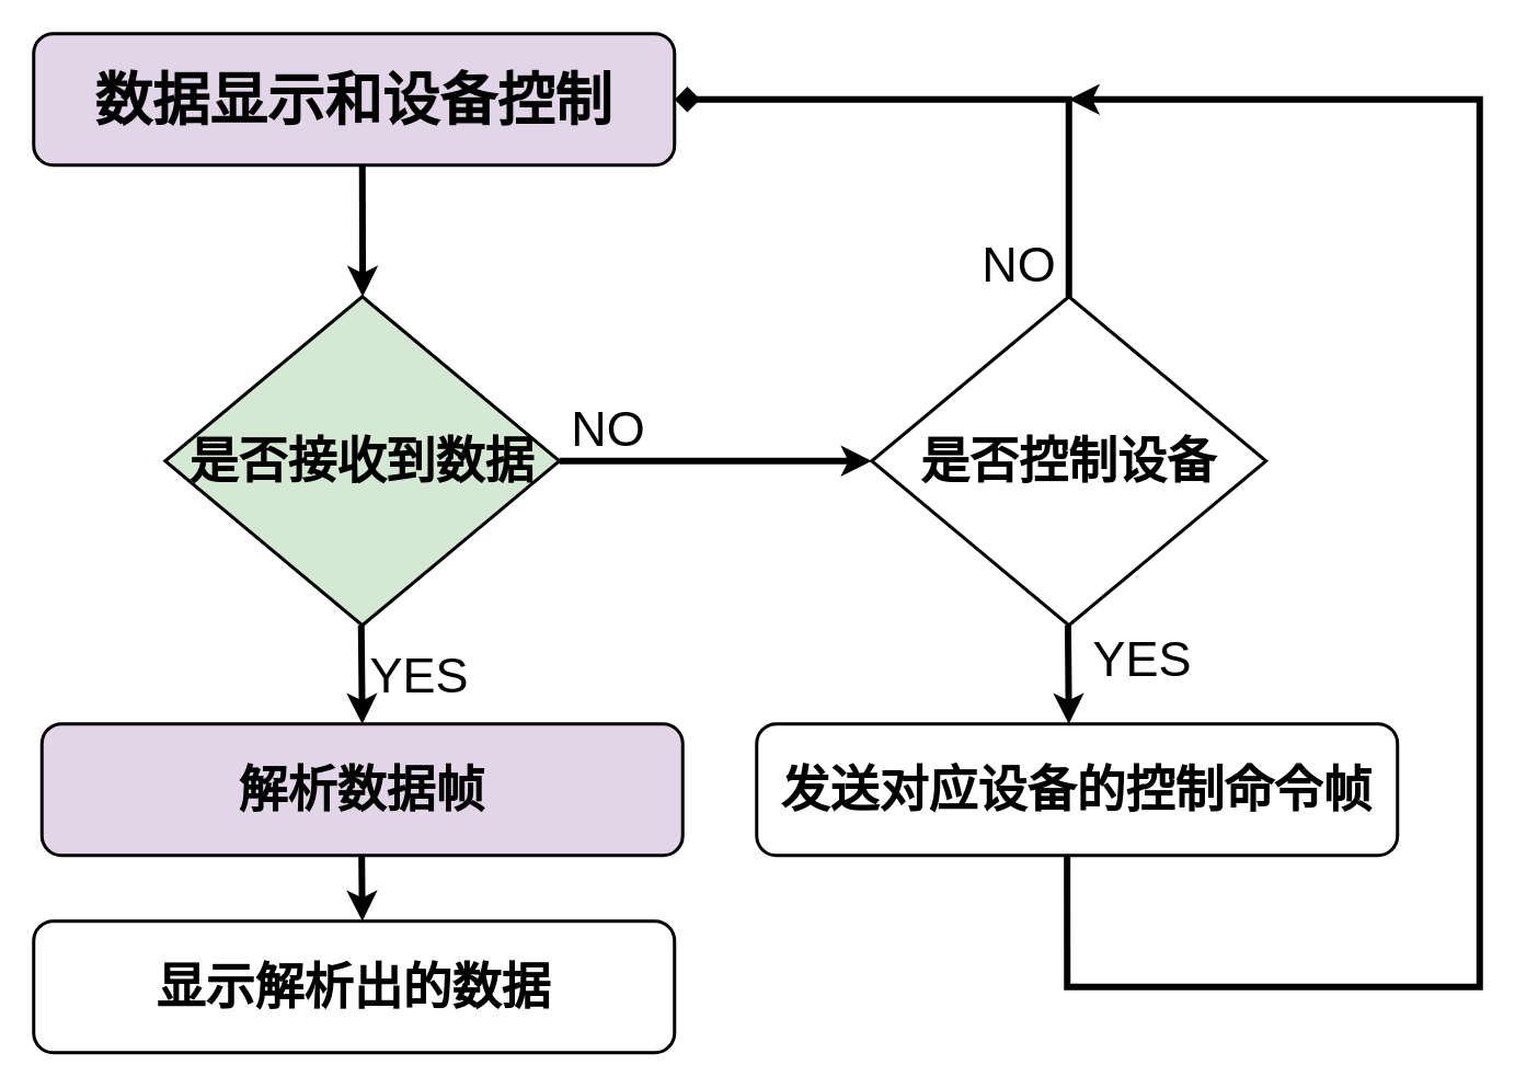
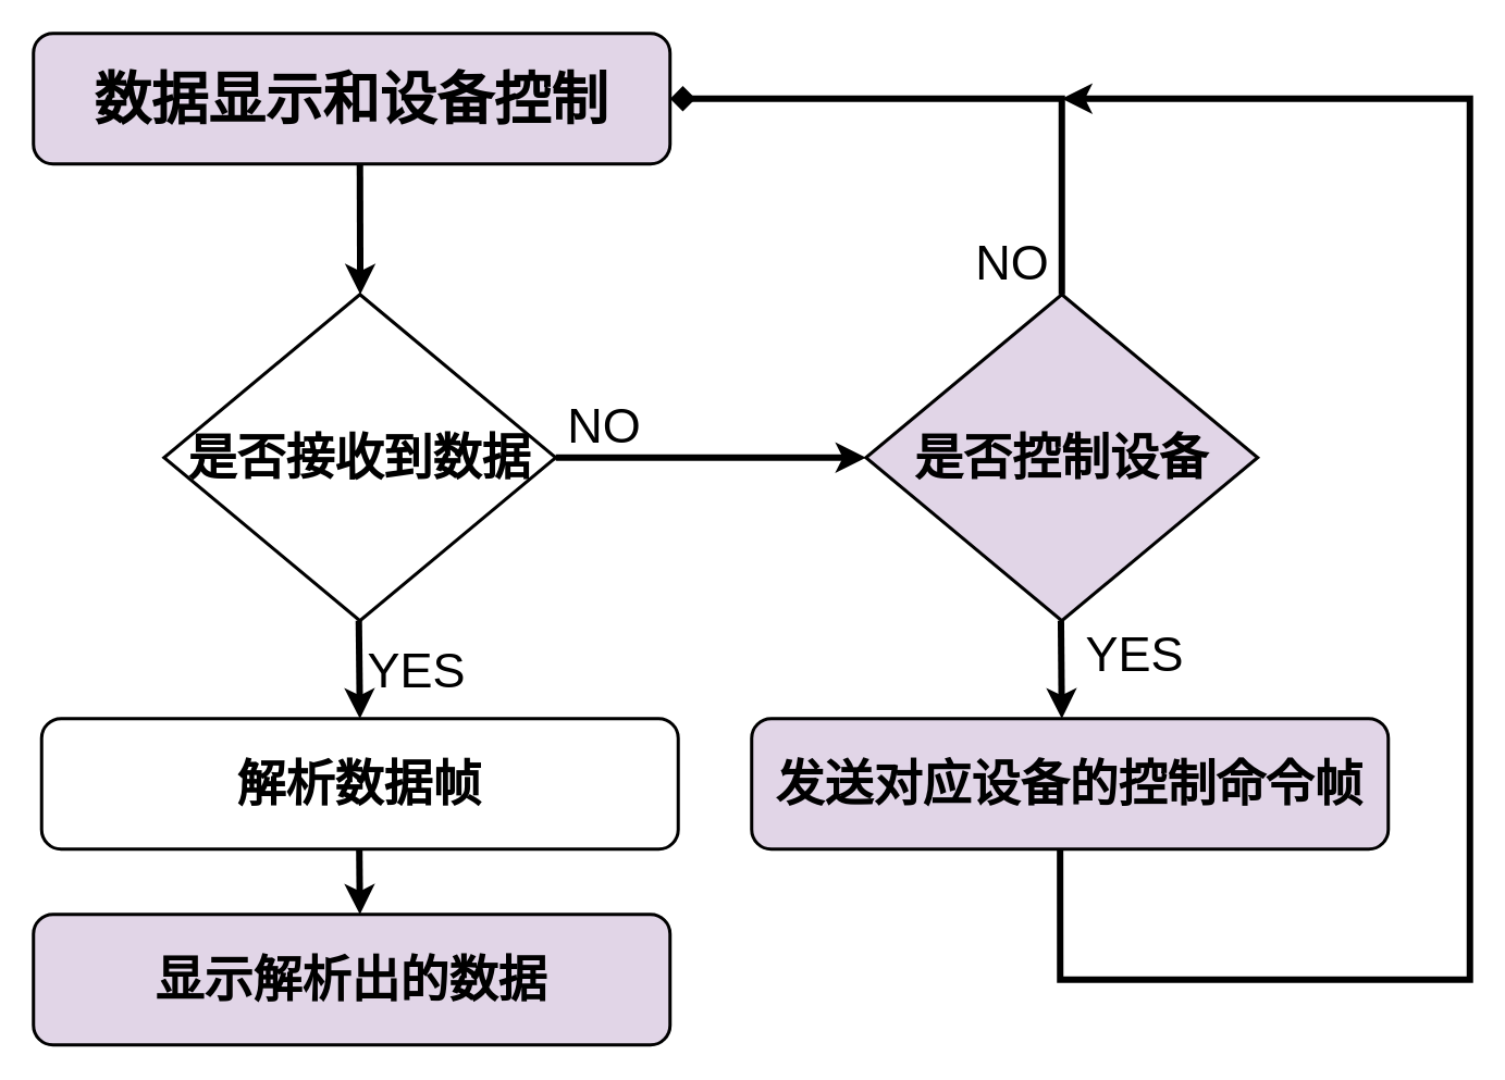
  <mxCell id="0" />
  <mxCell id="1" parent="0" />
  <mxCell id="2" value="&lt;b style=&quot;font-size: 35px;&quot;&gt;数据显示和设备控制&lt;/b&gt;" style="rounded=1;whiteSpace=wrap;html=1;strokeWidth=2;fillColor=#e1d5e7;" vertex="1" parent="1"><mxGeometry x="20" y="20" width="390" height="80" as="geometry" /></mxCell>
  <mxCell id="3" value="" style="endArrow=classic;html=1;rounded=0;strokeWidth=4;entryX=0.5;entryY=0;entryDx=0;entryDy=0;" edge="1" parent="1"><mxGeometry width="50" height="50" relative="1" as="geometry"><mxPoint x="220" y="100" as="sourcePoint" /><mxPoint x="220.24" y="180" as="targetPoint" /></mxGeometry></mxCell>
- <mxCell id="4" value="&lt;font style=&quot;font-size: 30px;&quot;&gt;&lt;b&gt;是否接收到数据&lt;/b&gt;&lt;/font&gt;" style="rhombus;whiteSpace=wrap;html=1;strokeWidth=2;fillColor=#d5e8d4;" vertex="1" parent="1"><mxGeometry x="100" y="180" width="240" height="200" as="geometry" /></mxCell>
- <mxCell id="5" value="&lt;span style=&quot;font-size: 30px;&quot;&gt;&lt;b&gt;解析数据帧&lt;/b&gt;&lt;/span&gt;" style="rounded=1;whiteSpace=wrap;html=1;strokeWidth=2;fillColor=#e1d5e7;" vertex="1" parent="1"><mxGeometry x="25" y="440" width="390" height="80" as="geometry" /></mxCell>
+ <mxCell id="4" value="&lt;font style=&quot;font-size: 30px;&quot;&gt;&lt;b&gt;是否接收到数据&lt;/b&gt;&lt;/font&gt;" style="rhombus;whiteSpace=wrap;html=1;strokeWidth=2;" vertex="1" parent="1"><mxGeometry x="100" y="180" width="240" height="200" as="geometry" /></mxCell>
+ <mxCell id="5" value="&lt;span style=&quot;font-size: 30px;&quot;&gt;&lt;b&gt;解析数据帧&lt;/b&gt;&lt;/span&gt;" style="rounded=1;whiteSpace=wrap;html=1;strokeWidth=2;" vertex="1" parent="1"><mxGeometry x="25" y="440" width="390" height="80" as="geometry" /></mxCell>
  <mxCell id="6" value="" style="endArrow=classic;html=1;rounded=0;strokeWidth=4;" edge="1" parent="1"><mxGeometry width="50" height="50" relative="1" as="geometry"><mxPoint x="219.33" y="380" as="sourcePoint" /><mxPoint x="220" y="440" as="targetPoint" /></mxGeometry></mxCell>
  <mxCell id="7" value="&lt;font style=&quot;font-size: 30px;&quot;&gt;YES&lt;/font&gt;" style="text;html=1;align=center;verticalAlign=middle;whiteSpace=wrap;rounded=0;" vertex="1" parent="1"><mxGeometry x="210" y="390" width="90" height="40" as="geometry" /></mxCell>
  <mxCell id="8" value="" style="endArrow=classic;html=1;rounded=0;strokeWidth=4;" edge="1" parent="1"><mxGeometry width="50" height="50" relative="1" as="geometry"><mxPoint x="219.62" y="520" as="sourcePoint" /><mxPoint x="220" y="560" as="targetPoint" /></mxGeometry></mxCell>
- <mxCell id="9" value="&lt;span style=&quot;font-size: 30px;&quot;&gt;&lt;b&gt;显示解析出的数据&lt;/b&gt;&lt;/span&gt;" style="rounded=1;whiteSpace=wrap;html=1;strokeWidth=2;" vertex="1" parent="1"><mxGeometry x="20" y="560" width="390" height="80" as="geometry" /></mxCell>
+ <mxCell id="9" value="&lt;span style=&quot;font-size: 30px;&quot;&gt;&lt;b&gt;显示解析出的数据&lt;/b&gt;&lt;/span&gt;" style="rounded=1;whiteSpace=wrap;html=1;strokeWidth=2;fillColor=#e1d5e7;" vertex="1" parent="1"><mxGeometry x="20" y="560" width="390" height="80" as="geometry" /></mxCell>
  <mxCell id="10" value="" style="endArrow=classic;html=1;rounded=0;strokeWidth=4;entryX=0;entryY=0.5;entryDx=0;entryDy=0;" edge="1" parent="1" target="12"><mxGeometry width="50" height="50" relative="1" as="geometry"><mxPoint x="340" y="280" as="sourcePoint" /><mxPoint x="460" y="280" as="targetPoint" /></mxGeometry></mxCell>
  <mxCell id="11" value="&lt;font style=&quot;font-size: 30px;&quot;&gt;NO&lt;/font&gt;" style="text;html=1;align=center;verticalAlign=middle;whiteSpace=wrap;rounded=0;" vertex="1" parent="1"><mxGeometry x="340" y="240" width="60" height="40" as="geometry" /></mxCell>
- <mxCell id="12" value="&lt;font style=&quot;font-size: 30px;&quot;&gt;&lt;b&gt;是否控制设备&lt;/b&gt;&lt;/font&gt;" style="rhombus;whiteSpace=wrap;html=1;strokeWidth=2;" vertex="1" parent="1"><mxGeometry x="530" y="180" width="240" height="200" as="geometry" /></mxCell>
+ <mxCell id="12" value="&lt;font style=&quot;font-size: 30px;&quot;&gt;&lt;b&gt;是否控制设备&lt;/b&gt;&lt;/font&gt;" style="rhombus;whiteSpace=wrap;html=1;strokeWidth=2;fillColor=#e1d5e7;" vertex="1" parent="1"><mxGeometry x="530" y="180" width="240" height="200" as="geometry" /></mxCell>
  <mxCell id="13" value="" style="endArrow=classic;html=1;rounded=0;strokeWidth=4;" edge="1" parent="1"><mxGeometry width="50" height="50" relative="1" as="geometry"><mxPoint x="649.47" y="380" as="sourcePoint" /><mxPoint x="650" y="440" as="targetPoint" /></mxGeometry></mxCell>
  <mxCell id="14" value="&lt;font style=&quot;font-size: 30px;&quot;&gt;YES&lt;/font&gt;" style="text;html=1;align=center;verticalAlign=middle;whiteSpace=wrap;rounded=0;" vertex="1" parent="1"><mxGeometry x="650" y="380" width="90" height="40" as="geometry" /></mxCell>
- <mxCell id="15" value="&lt;span style=&quot;font-size: 30px;&quot;&gt;&lt;b&gt;发送对应设备的控制命令帧&lt;/b&gt;&lt;/span&gt;" style="rounded=1;whiteSpace=wrap;html=1;strokeWidth=2;" vertex="1" parent="1"><mxGeometry x="460" y="440" width="390" height="80" as="geometry" /></mxCell>
+ <mxCell id="15" value="&lt;span style=&quot;font-size: 30px;&quot;&gt;&lt;b&gt;发送对应设备的控制命令帧&lt;/b&gt;&lt;/span&gt;" style="rounded=1;whiteSpace=wrap;html=1;strokeWidth=2;fillColor=#e1d5e7;" vertex="1" parent="1"><mxGeometry x="460" y="440" width="390" height="80" as="geometry" /></mxCell>
  <mxCell id="16" value="" style="endArrow=classic;html=1;rounded=0;strokeWidth=4;" edge="1" parent="1"><mxGeometry width="50" height="50" relative="1" as="geometry"><mxPoint x="648.95" y="520" as="sourcePoint" /><mxPoint x="650" y="60" as="targetPoint" /><Array as="points"><mxPoint x="649" y="600" /><mxPoint x="900" y="600" /><mxPoint x="900" y="60" /></Array></mxGeometry></mxCell>
  <mxCell id="17" value="" style="endArrow=diamond;html=1;rounded=0;strokeWidth=4;exitX=0.5;exitY=0;exitDx=0;exitDy=0;entryX=1;entryY=0.5;entryDx=0;entryDy=0;" edge="1" parent="1" source="12" target="2"><mxGeometry width="50" height="50" relative="1" as="geometry"><mxPoint x="770" y="100" as="sourcePoint" /><mxPoint x="650" y="40" as="targetPoint" /><Array as="points"><mxPoint x="650" y="60" /></Array></mxGeometry></mxCell>
  <mxCell id="18" value="&lt;font style=&quot;font-size: 30px;&quot;&gt;NO&lt;/font&gt;" style="text;html=1;align=center;verticalAlign=middle;whiteSpace=wrap;rounded=0;" vertex="1" parent="1"><mxGeometry x="590" y="140" width="60" height="40" as="geometry" /></mxCell>
